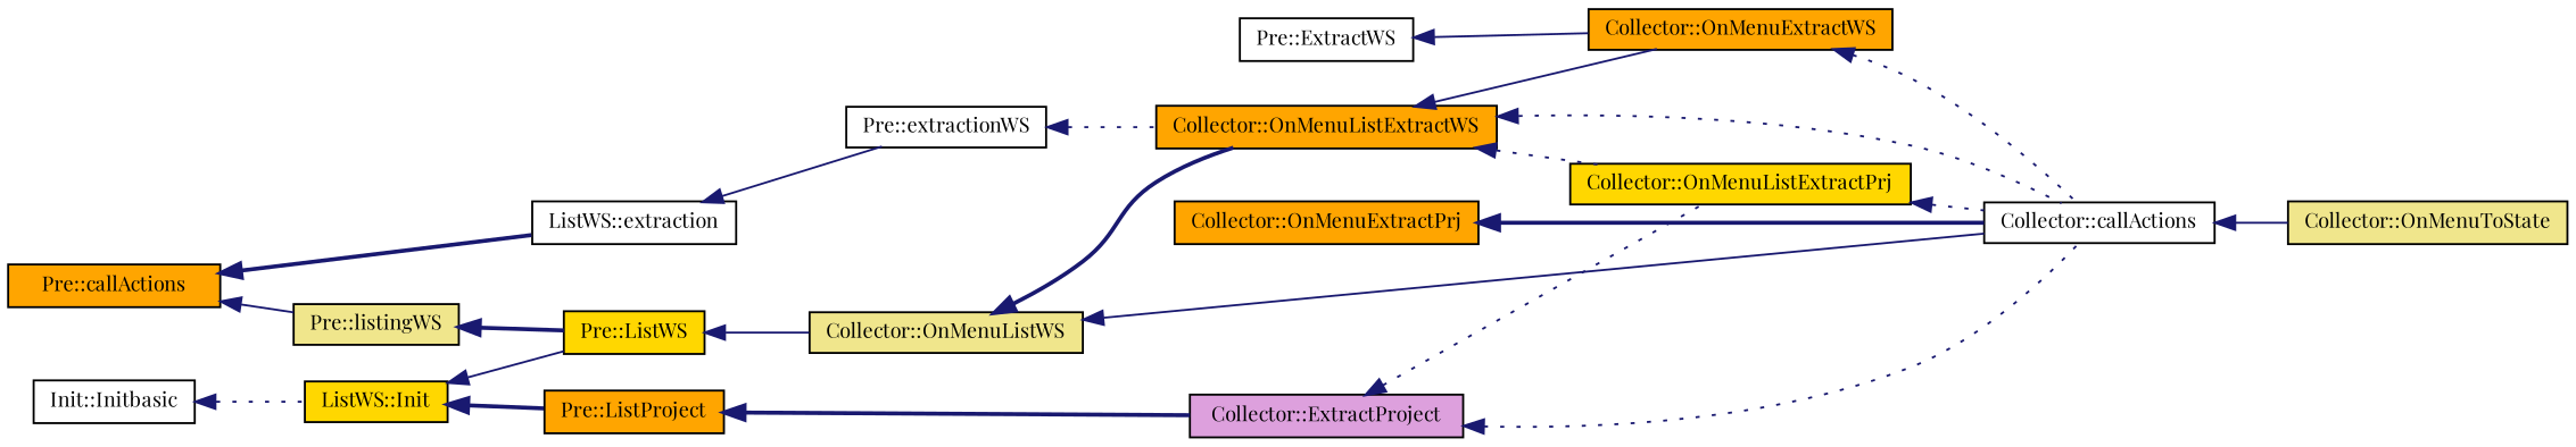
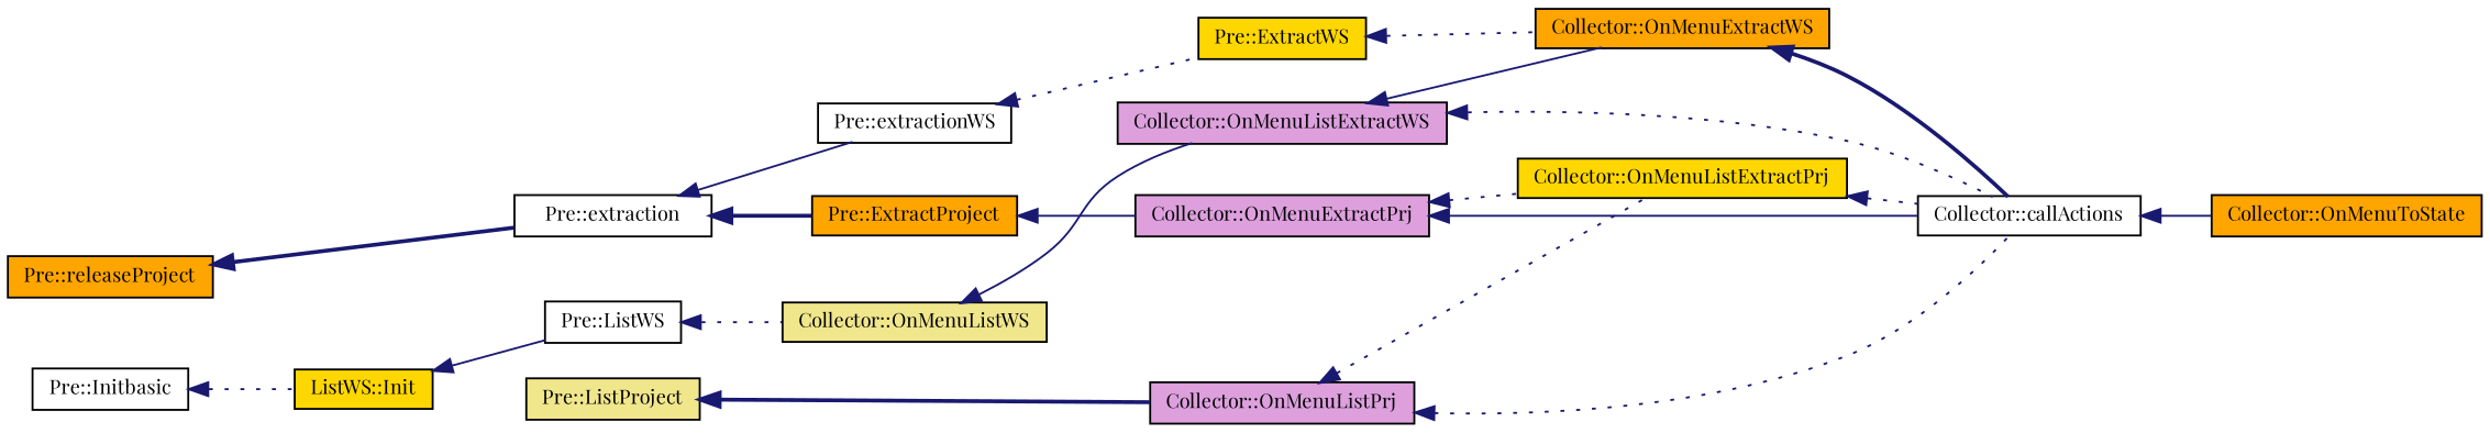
  digraph {
    fontname="Playfair Display"
    rankdir=LR
    node [color=black fillcolor=orange fontname="Playfair Display" fontsize=10 shape=record style=filled]
    edge [color=midnightblue dir=back fontname="Playfair Display" fontsize=10 labelfontname=Helvetica labelfontsize=10 style=dotted]
-   n1 [fontcolor=black height=0.2 label="Pre::callActions" width=0.4]
-   n2 [fillcolor=khaki height=0.2 label="Pre::listingWS" width=0.4]
-   n3 [fillcolor=white height=0.2 label="ListWS::extraction" width=0.4]
-   n4 [fillcolor=gold height=0.2 label="Pre::ListWS" width=0.4]
+   n1 [fontcolor=black height=0.2 label="Pre::releaseProject" width=0.4]
+   n3 [fillcolor=white height=0.2 label="Pre::extraction" width=0.4]
+   n4 [fillcolor=white height=0.2 label="Pre::ListWS" width=0.4]
+   n5 [height=0.2 label="Pre::ExtractProject" width=0.4]
    n6 [fillcolor=white height=0.2 label="Pre::extractionWS" width=0.4]
-   n7 [fillcolor=white height=0.2 label="Init::Initbasic" width=0.4]
+   n7 [fillcolor=white height=0.2 label="Pre::Initbasic" width=0.4]
    n8 [fillcolor=gold height=0.2 label="ListWS::Init" width=0.4]
    n9 [fillcolor=khaki height=0.2 label="Collector::OnMenuListWS" width=0.4]
    n10 [fillcolor=white height=0.2 label="Collector::callActions" width=0.4]
-   n11 [height=0.2 label="Collector::OnMenuListExtractWS" width=0.4]
-   n12 [fillcolor=khaki height=0.2 label="Collector::OnMenuToState" width=0.4]
+   n11 [fillcolor=plum height=0.2 label="Collector::OnMenuListExtractWS" width=0.4]
+   n12 [height=0.2 label="Collector::OnMenuToState" width=0.4]
    n13 [height=0.2 label="Collector::OnMenuExtractWS" width=0.4]
-   n14 [height=0.2 label="Collector::OnMenuExtractPrj" width=0.4]
-   n15 [fillcolor=white height=0.2 label="Pre::ExtractWS" width=0.4]
+   n14 [fillcolor=plum height=0.2 label="Collector::OnMenuExtractPrj" width=0.4]
+   n15 [fillcolor=gold height=0.2 label="Pre::ExtractWS" width=0.4]
    n16 [fillcolor=gold height=0.2 label="Collector::OnMenuListExtractPrj" width=0.4]
-   n17 [height=0.2 label="Pre::ListProject" width=0.4]
-   n18 [fillcolor=plum height=0.2 label="Collector::ExtractProject" width=0.4]
-   n1 -> n2 [style=solid]
+   n17 [fillcolor=khaki height=0.2 label="Pre::ListProject" width=0.4]
+   n18 [fillcolor=plum height=0.2 label="Collector::OnMenuListPrj" width=0.4]
    n1 -> n3 [style=bold]
-   n2 -> n4 [style=bold]
+   n3 -> n5 [style=bold]
    n3 -> n6 [style=solid]
-   n4 -> n9 [style=solid]
-   n6 -> n11
+   n4 -> n9
+   n5 -> n14 [style=solid]
+   n6 -> n15
    n7 -> n8
    n8 -> n4 [style=solid]
-   n8 -> n17 [style=bold]
-   n9 -> n10 [style=solid]
-   n9 -> n11 [style=bold]
+   n9 -> n11 [style=solid]
    n10 -> n12 [style=solid]
    n11 -> n10
    n11 -> n13 [style=solid]
-   n13 -> n10
-   n14 -> n10 [style=bold]
-   n11 -> n16
-   n15 -> n13 [style=solid]
+   n13 -> n10 [style=bold]
+   n14 -> n10 [style=solid]
+   n14 -> n16
+   n15 -> n13
    n16 -> n10
    n17 -> n18 [style=bold]
    n18 -> n10
    n18 -> n16
  }
